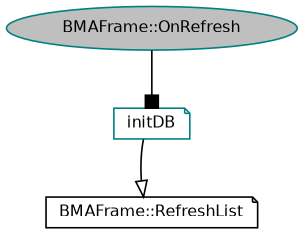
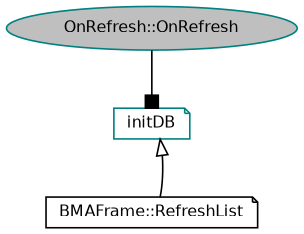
  digraph {
    rankdir=TB
    node [color=teal fillcolor=white fontname=Helvetica fontsize=10 shape=note style=filled]
    edge [color=black fontname=Helvetica fontsize=10 labelfontname=Helvetica labelfontsize=10 style=solid]
-   n1 [fillcolor=grey75 fontcolor=black height=0.2 label="BMAFrame::OnRefresh" shape=ellipse width=0.4]
+   n1 [fillcolor=grey75 fontcolor=black height=0.2 label="OnRefresh::OnRefresh" shape=ellipse width=0.4]
    n2 [height=0.2 label=initDB width=0.4]
    n3 [color=black height=0.2 label="BMAFrame::RefreshList" width=0.4]
    n1 -> n2 [arrowhead=box]
-   n2 -> n3 [arrowhead=onormal]
+   n3 -> n2 [arrowhead=onormal]
  }
